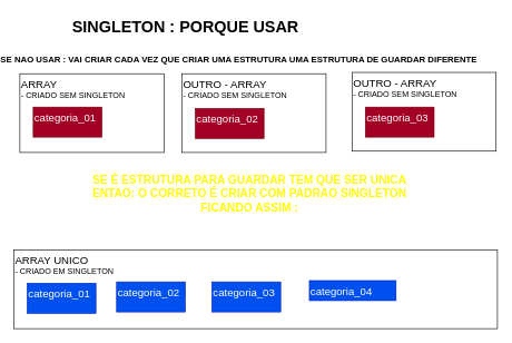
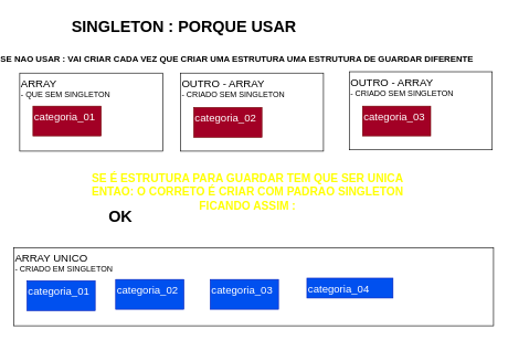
  <mxCell id="0" />
  <mxCell id="1" parent="0" />
  <mxCell id="2" value="&lt;font style=&quot;font-size: 16px&quot;&gt;ARRAY UNICO&lt;/font&gt;&lt;br&gt;- CRIADO EM SINGLETON" style="text;html=1;strokeColor=default;fillColor=none;align=left;verticalAlign=top;whiteSpace=wrap;rounded=0;fontStyle=0" vertex="1" parent="1"><mxGeometry x="20" y="374" width="725" height="118" as="geometry" /></mxCell>
  <mxCell id="3" value="&lt;font style=&quot;font-size: 16px&quot;&gt;OUTRO - ARRAY &lt;/font&gt;&lt;br&gt;- CRIADO SEM SINGLETON" style="text;html=1;strokeColor=default;fillColor=none;align=left;verticalAlign=top;whiteSpace=wrap;rounded=0;fontStyle=0" vertex="1" parent="1"><mxGeometry x="527" y="108" width="216" height="118" as="geometry" /></mxCell>
- <mxCell id="4" value="&lt;font style=&quot;font-size: 16px&quot;&gt;ARRAY &lt;/font&gt;&lt;br&gt;- CRIADO SEM SINGLETON" style="text;html=1;strokeColor=default;fillColor=none;align=left;verticalAlign=top;whiteSpace=wrap;rounded=0;fontStyle=0" vertex="1" parent="1"><mxGeometry x="29" y="110" width="216" height="118" as="geometry" /></mxCell>
+ <mxCell id="4" value="&lt;font style=&quot;font-size: 16px&quot;&gt;ARRAY &lt;/font&gt;&lt;br&gt;- QUE SEM SINGLETON" style="text;html=1;strokeColor=default;fillColor=none;align=left;verticalAlign=top;whiteSpace=wrap;rounded=0;fontStyle=0" vertex="1" parent="1"><mxGeometry x="29" y="110" width="216" height="118" as="geometry" /></mxCell>
  <mxCell id="5" value="SINGLETON : PORQUE USAR" style="text;strokeColor=none;fillColor=none;html=1;fontSize=24;fontStyle=1;verticalAlign=middle;align=center;" vertex="1" parent="1"><mxGeometry x="225" y="20" width="104" height="40" as="geometry" /></mxCell>
  <mxCell id="6" value="SE NAO USAR : VAI CRIAR CADA VEZ QUE CRIAR UMA ESTRUTURA UMA ESTRUTURA DE GUARDAR DIFERENTE" style="text;strokeColor=none;fillColor=none;html=1;fontSize=13;fontStyle=1;verticalAlign=middle;align=center;" vertex="1" parent="1"><mxGeometry x="305" y="68" width="104" height="40" as="geometry" /></mxCell>
  <mxCell id="7" value="&lt;span style=&quot;font-size: 16px&quot;&gt;categoria_01&lt;/span&gt;" style="text;html=1;strokeColor=#6F0000;fillColor=#a20025;align=left;verticalAlign=top;whiteSpace=wrap;rounded=0;fontStyle=0;fontColor=#ffffff;" vertex="1" parent="1"><mxGeometry x="49" y="160" width="103" height="45" as="geometry" /></mxCell>
  <mxCell id="8" value="&lt;font style=&quot;font-size: 16px&quot;&gt;OUTRO - ARRAY &lt;/font&gt;&lt;br&gt;- CRIADO SEM SINGLETON" style="text;html=1;strokeColor=default;fillColor=none;align=left;verticalAlign=top;whiteSpace=wrap;rounded=0;fontStyle=0" vertex="1" parent="1"><mxGeometry x="272" y="110" width="216" height="118" as="geometry" /></mxCell>
  <mxCell id="9" value="&lt;span style=&quot;font-size: 16px&quot;&gt;categoria_02&lt;/span&gt;" style="text;html=1;strokeColor=#6F0000;fillColor=#a20025;align=left;verticalAlign=top;whiteSpace=wrap;rounded=0;fontStyle=0;fontColor=#ffffff;" vertex="1" parent="1"><mxGeometry x="292" y="162" width="103" height="45" as="geometry" /></mxCell>
  <mxCell id="10" value="&lt;span style=&quot;font-size: 16px&quot;&gt;categoria_03&lt;/span&gt;" style="text;html=1;strokeColor=#6F0000;fillColor=#a20025;align=left;verticalAlign=top;whiteSpace=wrap;rounded=0;fontStyle=0;fontColor=#ffffff;" vertex="1" parent="1"><mxGeometry x="547" y="160" width="103" height="45" as="geometry" /></mxCell>
  <mxCell id="11" value="SE É ESTRUTURA PARA GUARDAR&amp;nbsp;TEM QUE SER UNICA&lt;br style=&quot;font-size: 17px&quot;&gt;ENTAO: O CORRETO É CRIAR COM PADRAO SINGLETON&lt;br style=&quot;font-size: 17px&quot;&gt;FICANDO ASSIM :" style="text;strokeColor=none;fillColor=none;html=1;fontSize=17;fontStyle=1;verticalAlign=middle;align=center;fontColor=#FFFF00;" vertex="1" parent="1"><mxGeometry x="321" y="271" width="104" height="40" as="geometry" /></mxCell>
+ <mxCell id="12" value="OK" style="text;strokeColor=none;fillColor=none;html=1;fontSize=24;fontStyle=1;verticalAlign=middle;align=center;" vertex="1" parent="1"><mxGeometry x="129" y="308" width="104" height="40" as="geometry" /></mxCell>
  <mxCell id="13" value="&lt;span style=&quot;font-size: 16px&quot;&gt;categoria_01&lt;/span&gt;" style="text;html=1;strokeColor=#001DBC;fillColor=#0050ef;align=left;verticalAlign=top;whiteSpace=wrap;rounded=0;fontStyle=0;fontColor=#ffffff;" vertex="1" parent="1"><mxGeometry x="40" y="424" width="103" height="45" as="geometry" /></mxCell>
  <mxCell id="14" value="&lt;span style=&quot;font-size: 16px&quot;&gt;categoria_02&lt;/span&gt;" style="text;html=1;strokeColor=#001DBC;fillColor=#0050ef;align=left;verticalAlign=top;whiteSpace=wrap;rounded=0;fontStyle=0;fontColor=#ffffff;" vertex="1" parent="1"><mxGeometry x="174" y="422" width="103" height="45" as="geometry" /></mxCell>
  <mxCell id="15" value="&lt;span style=&quot;font-size: 16px&quot;&gt;categoria_04&lt;/span&gt;" style="text;html=1;strokeColor=#001DBC;fillColor=#0050ef;align=left;verticalAlign=top;whiteSpace=wrap;rounded=0;fontStyle=0;fontColor=#ffffff;" vertex="1" parent="1"><mxGeometry x="463" y="420" width="130" height="30" as="geometry" /></mxCell>
  <mxCell id="16" value="&lt;span style=&quot;font-size: 16px&quot;&gt;categoria_03&lt;/span&gt;" style="text;html=1;strokeColor=#001DBC;fillColor=#0050ef;align=left;verticalAlign=top;whiteSpace=wrap;rounded=0;fontStyle=0;fontColor=#ffffff;" vertex="1" parent="1"><mxGeometry x="317" y="422" width="103" height="45" as="geometry" /></mxCell>
